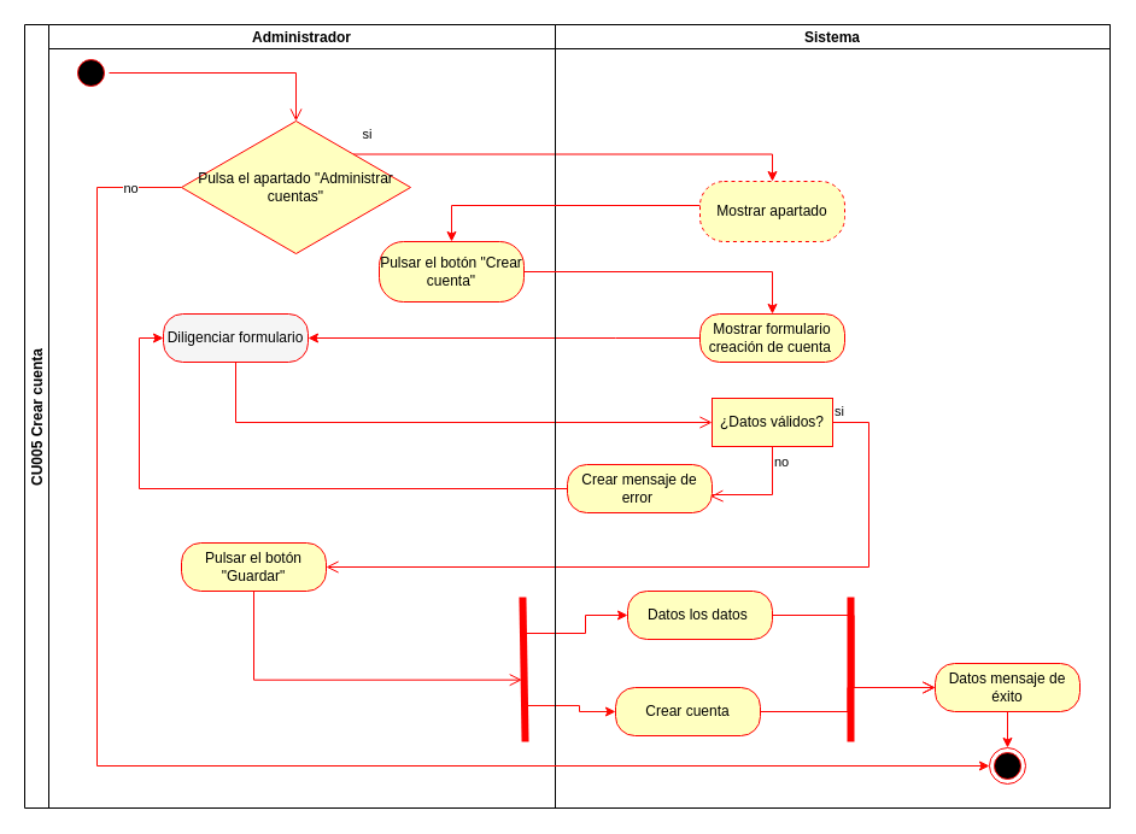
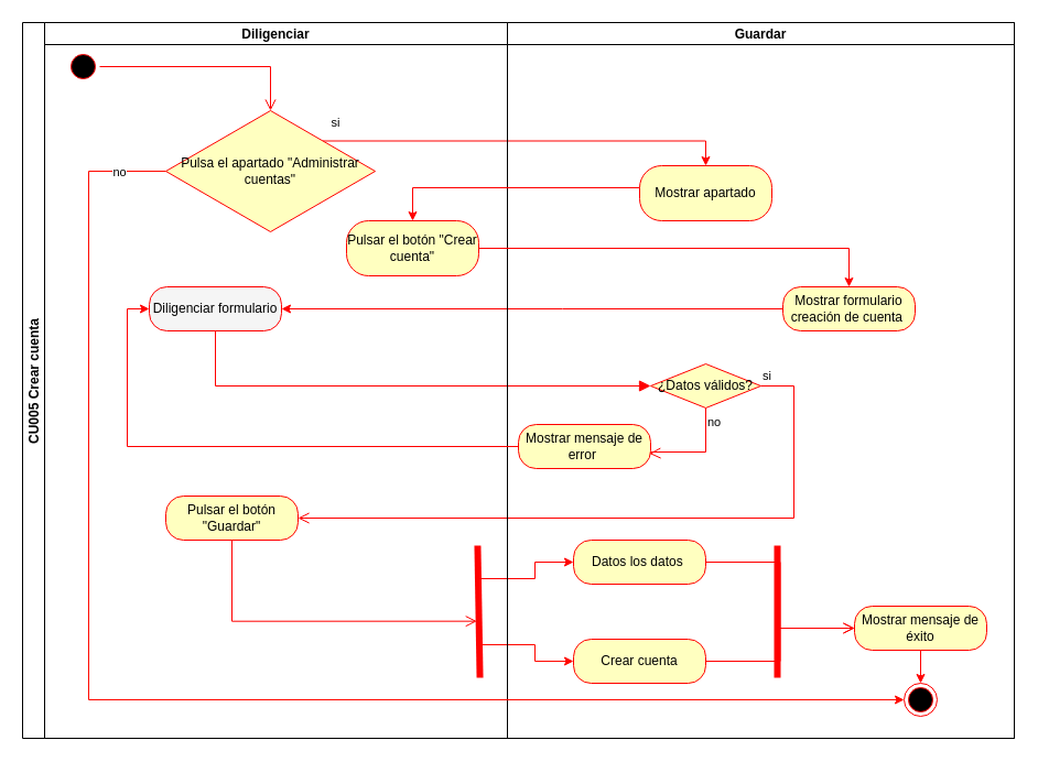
  <mxCell id="0" />
  <mxCell id="1" parent="0" />
  <mxCell id="2" value="CU005 Crear cuenta" style="swimlane;childLayout=stackLayout;resizeParent=1;resizeParentMax=0;startSize=20;horizontal=0;horizontalStack=1;" vertex="1" parent="1"><mxGeometry x="20" y="20" width="900" height="650" as="geometry"><mxRectangle x="200" y="80" width="40" height="50" as="alternateBounds" /></mxGeometry></mxCell>
  <mxCell id="3" style="edgeStyle=orthogonalEdgeStyle;rounded=0;orthogonalLoop=1;jettySize=auto;html=1;exitX=1;exitY=0;exitDx=0;exitDy=0;entryX=0.5;entryY=0;entryDx=0;entryDy=0;strokeColor=light-dark(#ff0000, #ededed);" edge="1" parent="2" source="7" target="21"><mxGeometry relative="1" as="geometry"><Array as="points"><mxPoint x="620" y="108" /></Array></mxGeometry></mxCell>
  <mxCell id="4" value="si" style="edgeLabel;html=1;align=center;verticalAlign=middle;resizable=0;points=[];" vertex="1" connectable="0" parent="3"><mxGeometry x="-0.893" y="3" relative="1" as="geometry"><mxPoint x="-9" y="-14" as="offset" /></mxGeometry></mxCell>
- <mxCell id="5" value="Administrador" style="swimlane;startSize=20;" vertex="1" parent="2"><mxGeometry x="20" width="420" height="650" as="geometry" /></mxCell>
+ <mxCell id="5" value="Diligenciar" style="swimlane;startSize=20;" vertex="1" parent="2"><mxGeometry x="20" width="420" height="650" as="geometry" /></mxCell>
  <mxCell id="6" value="" style="ellipse;html=1;shape=startState;fillColor=#000000;strokeColor=#ff0000;fillStyle=auto;" vertex="1" parent="5"><mxGeometry x="20" y="25" width="30" height="30" as="geometry" /></mxCell>
  <mxCell id="7" value="Pulsa el apartado &quot;Administrar cuentas&quot;" style="rhombus;whiteSpace=wrap;html=1;fontColor=#000000;fillColor=#ffffc0;strokeColor=#ff0000;" vertex="1" parent="5"><mxGeometry x="110" y="80" width="190" height="110" as="geometry" /></mxCell>
  <mxCell id="8" value="" style="edgeStyle=orthogonalEdgeStyle;html=1;verticalAlign=bottom;endArrow=open;endSize=8;strokeColor=#ff0000;rounded=0;entryX=0.5;entryY=0;entryDx=0;entryDy=0;" edge="1" parent="5" source="6" target="7"><mxGeometry relative="1" as="geometry"><mxPoint x="906" y="335" as="targetPoint" /><mxPoint x="340" y="320" as="sourcePoint" /></mxGeometry></mxCell>
  <mxCell id="9" value="Diligenciar formulario" style="rounded=1;whiteSpace=wrap;html=1;arcSize=40;fontColor=#000000;fillColor=#f5f5f5;strokeColor=#ff0000;" vertex="1" parent="5"><mxGeometry x="95" y="240" width="120" height="40" as="geometry" /></mxCell>
  <mxCell id="10" value="Pulsar el botón &quot;Guardar&quot;" style="rounded=1;whiteSpace=wrap;html=1;arcSize=40;fontColor=#000000;fillColor=#ffffc0;strokeColor=#ff0000;" vertex="1" parent="5"><mxGeometry x="110" y="430" width="120" height="40" as="geometry" /></mxCell>
  <mxCell id="11" value="" style="edgeStyle=orthogonalEdgeStyle;html=1;verticalAlign=bottom;endArrow=open;endSize=8;strokeColor=#ff0000;rounded=0;exitX=0.5;exitY=1;exitDx=0;exitDy=0;entryX=0.428;entryY=0.438;entryDx=0;entryDy=0;entryPerimeter=0;" edge="1" parent="5" source="10" target="12"><mxGeometry relative="1" as="geometry"><mxPoint x="170" y="570" as="targetPoint" /><Array as="points"><mxPoint x="170" y="544" /></Array></mxGeometry></mxCell>
  <mxCell id="12" value="" style="shape=line;html=1;strokeWidth=6;strokeColor=#ff0000;rotation=-91;" vertex="1" parent="5"><mxGeometry x="334" y="520" width="120" height="30" as="geometry" /></mxCell>
  <mxCell id="13" value="Pulsar el botón &quot;Crear cuenta&quot;" style="rounded=1;whiteSpace=wrap;html=1;arcSize=40;fontColor=#000000;fillColor=#ffffc0;strokeColor=#ff0000;" vertex="1" parent="5"><mxGeometry x="274" y="180" width="120" height="50" as="geometry" /></mxCell>
  <mxCell id="14" style="edgeStyle=orthogonalEdgeStyle;rounded=0;orthogonalLoop=1;jettySize=auto;html=1;strokeColor=light-dark(#ff0000, #ededed);" edge="1" parent="2" source="22" target="9"><mxGeometry relative="1" as="geometry"><mxPoint x="489.96" y="293.43" as="targetPoint" /><Array as="points"><mxPoint x="490" y="260" /></Array></mxGeometry></mxCell>
- <mxCell id="15" value="" style="edgeStyle=orthogonalEdgeStyle;html=1;verticalAlign=bottom;endArrow=open;endSize=8;strokeColor=#ff0000;rounded=0;entryX=0;entryY=0.5;entryDx=0;entryDy=0;" edge="1" parent="2" source="9" target="23"><mxGeometry relative="1" as="geometry"><mxPoint x="175" y="340" as="targetPoint" /><Array as="points"><mxPoint x="175" y="330" /></Array></mxGeometry></mxCell>
+ <mxCell id="15" value="" style="edgeStyle=orthogonalEdgeStyle;html=1;verticalAlign=bottom;endArrow=block;endSize=8;strokeColor=#ff0000;rounded=0;entryX=0;entryY=0.5;entryDx=0;entryDy=0;" edge="1" parent="2" source="9" target="23"><mxGeometry relative="1" as="geometry"><mxPoint x="175" y="340" as="targetPoint" /><Array as="points"><mxPoint x="175" y="330" /></Array></mxGeometry></mxCell>
  <mxCell id="16" value="no" style="edgeStyle=orthogonalEdgeStyle;html=1;align=left;verticalAlign=top;endArrow=open;endSize=8;strokeColor=#ff0000;rounded=0;entryX=0.991;entryY=0.661;entryDx=0;entryDy=0;entryPerimeter=0;" edge="1" parent="2" target="31"><mxGeometry x="-1" relative="1" as="geometry"><mxPoint x="490" y="430" as="targetPoint" /><Array as="points"><mxPoint x="620" y="390" /><mxPoint x="570" y="390" /><mxPoint x="570" y="391" /></Array><mxPoint x="620" y="350" as="sourcePoint" /></mxGeometry></mxCell>
  <mxCell id="17" value="si" style="edgeStyle=orthogonalEdgeStyle;html=1;align=left;verticalAlign=bottom;endArrow=open;endSize=8;strokeColor=#ff0000;rounded=0;entryX=1;entryY=0.5;entryDx=0;entryDy=0;exitX=1;exitY=0.5;exitDx=0;exitDy=0;" edge="1" parent="2" source="23" target="10"><mxGeometry x="-1" relative="1" as="geometry"><mxPoint x="180" y="470" as="targetPoint" /><Array as="points"><mxPoint x="700" y="330" /><mxPoint x="700" y="450" /></Array></mxGeometry></mxCell>
  <mxCell id="18" style="edgeStyle=orthogonalEdgeStyle;rounded=0;orthogonalLoop=1;jettySize=auto;html=1;exitX=0.75;exitY=0.5;exitDx=0;exitDy=0;exitPerimeter=0;strokeColor=#FF0000;" edge="1" parent="2" source="12" target="24"><mxGeometry relative="1" as="geometry"><Array as="points" /></mxGeometry></mxCell>
  <mxCell id="19" style="edgeStyle=orthogonalEdgeStyle;rounded=0;orthogonalLoop=1;jettySize=auto;html=1;entryX=0;entryY=0.5;entryDx=0;entryDy=0;exitX=0.25;exitY=0.5;exitDx=0;exitDy=0;exitPerimeter=0;strokeColor=light-dark(#FF0800,#D7817E);" edge="1" parent="2" source="12" target="26"><mxGeometry relative="1" as="geometry" /></mxCell>
- <mxCell id="20" value="Sistema" style="swimlane;startSize=20;" vertex="1" parent="2"><mxGeometry x="440" width="460" height="650" as="geometry" /></mxCell>
- <mxCell id="21" value="Mostrar apartado" style="rounded=1;whiteSpace=wrap;html=1;arcSize=40;fontColor=#000000;fillColor=#ffffc0;strokeColor=#ff0000;dashed=1;" vertex="1" parent="20"><mxGeometry x="120" y="130" width="120" height="50" as="geometry" /></mxCell>
- <mxCell id="22" value="Mostrar formulario creación de cuenta&amp;nbsp;" style="rounded=1;whiteSpace=wrap;html=1;arcSize=40;fontColor=#000000;fillColor=#ffffc0;strokeColor=light-dark(#ff0000, #ededed);" vertex="1" parent="20"><mxGeometry x="120" y="240" width="120" height="40" as="geometry" /></mxCell>
- <mxCell id="23" value="¿Datos válidos?" style="whiteSpace=wrap;html=1;fontColor=#000000;fillColor=#ffffc0;strokeColor=#ff0000;rounded=0;" vertex="1" parent="20"><mxGeometry x="130" y="310" width="100" height="40" as="geometry" /></mxCell>
+ <mxCell id="20" value="Guardar" style="swimlane;startSize=20;" vertex="1" parent="2"><mxGeometry x="440" width="460" height="650" as="geometry" /></mxCell>
+ <mxCell id="21" value="Mostrar apartado" style="rounded=1;whiteSpace=wrap;html=1;arcSize=40;fontColor=#000000;fillColor=#ffffc0;strokeColor=#ff0000;" vertex="1" parent="20"><mxGeometry x="120" y="130" width="120" height="50" as="geometry" /></mxCell>
+ <mxCell id="22" value="Mostrar formulario creación de cuenta&amp;nbsp;" style="rounded=1;whiteSpace=wrap;html=1;arcSize=40;fontColor=#000000;fillColor=#ffffc0;strokeColor=light-dark(#ff0000, #ededed);" vertex="1" parent="20"><mxGeometry x="250" y="240" width="120" height="40" as="geometry" /></mxCell>
+ <mxCell id="23" value="¿Datos válidos?" style="rhombus;whiteSpace=wrap;html=1;fontColor=#000000;fillColor=#ffffc0;strokeColor=#ff0000;" vertex="1" parent="20"><mxGeometry x="130" y="310" width="100" height="40" as="geometry" /></mxCell>
  <mxCell id="24" value="Datos los datos&amp;nbsp;" style="rounded=1;whiteSpace=wrap;html=1;arcSize=40;fontColor=#000000;fillColor=#ffffc0;strokeColor=#ff0000;" vertex="1" parent="20"><mxGeometry x="60" y="470" width="120" height="40" as="geometry" /></mxCell>
  <mxCell id="25" value="" style="edgeStyle=orthogonalEdgeStyle;html=1;verticalAlign=bottom;endArrow=open;endSize=8;strokeColor=#ff0000;rounded=0;entryX=0;entryY=0.5;entryDx=0;entryDy=0;" edge="1" parent="20" source="24" target="30"><mxGeometry relative="1" as="geometry"><mxPoint x="375" y="530" as="targetPoint" /></mxGeometry></mxCell>
- <mxCell id="26" value="Crear cuenta" style="rounded=1;whiteSpace=wrap;html=1;arcSize=40;fontColor=#000000;fillColor=#ffffc0;strokeColor=#ff0000;" vertex="1" parent="20"><mxGeometry x="50" y="550" width="120" height="40" as="geometry" /></mxCell>
+ <mxCell id="26" value="Crear cuenta" style="rounded=1;whiteSpace=wrap;html=1;arcSize=40;fontColor=#000000;fillColor=#ffffc0;strokeColor=#ff0000;" vertex="1" parent="20"><mxGeometry x="60" y="560" width="120" height="40" as="geometry" /></mxCell>
  <mxCell id="27" value="" style="edgeStyle=orthogonalEdgeStyle;html=1;verticalAlign=bottom;endArrow=open;endSize=8;strokeColor=#ff0000;rounded=0;entryX=0;entryY=0.5;entryDx=0;entryDy=0;" edge="1" parent="20" source="26" target="30"><mxGeometry relative="1" as="geometry"><mxPoint x="250" y="660" as="targetPoint" /></mxGeometry></mxCell>
  <mxCell id="28" value="" style="ellipse;html=1;shape=endState;fillColor=#000000;strokeColor=#ff0000;" vertex="1" parent="20"><mxGeometry x="360" y="600" width="30" height="30" as="geometry" /></mxCell>
  <mxCell id="29" style="edgeStyle=orthogonalEdgeStyle;rounded=0;orthogonalLoop=1;jettySize=auto;html=1;entryX=0.5;entryY=0;entryDx=0;entryDy=0;strokeColor=light-dark(#ff0000, #ededed);" edge="1" parent="20" source="30" target="28"><mxGeometry relative="1" as="geometry" /></mxCell>
- <mxCell id="30" value="Datos mensaje de éxito" style="rounded=1;whiteSpace=wrap;html=1;arcSize=40;fontColor=#000000;fillColor=#ffffc0;strokeColor=#ff0000;" vertex="1" parent="20"><mxGeometry x="315" y="530" width="120" height="40" as="geometry" /></mxCell>
- <mxCell id="31" value="Crear mensaje de error&amp;nbsp;" style="rounded=1;whiteSpace=wrap;html=1;arcSize=40;fontColor=#000000;fillColor=#ffffc0;strokeColor=light-dark(#ff0000, #ededed);" vertex="1" parent="20"><mxGeometry x="10" y="365" width="120" height="40" as="geometry" /></mxCell>
+ <mxCell id="30" value="Mostrar mensaje de éxito" style="rounded=1;whiteSpace=wrap;html=1;arcSize=40;fontColor=#000000;fillColor=#ffffc0;strokeColor=#ff0000;" vertex="1" parent="20"><mxGeometry x="315" y="530" width="120" height="40" as="geometry" /></mxCell>
+ <mxCell id="31" value="Mostrar mensaje de error&amp;nbsp;" style="rounded=1;whiteSpace=wrap;html=1;arcSize=40;fontColor=#000000;fillColor=#ffffc0;strokeColor=light-dark(#ff0000, #ededed);" vertex="1" parent="20"><mxGeometry x="10" y="365" width="120" height="40" as="geometry" /></mxCell>
  <mxCell id="32" value="" style="shape=line;html=1;strokeWidth=6;strokeColor=#ff0000;rotation=-90;" vertex="1" parent="20"><mxGeometry x="185" y="530" width="120" height="10" as="geometry" /></mxCell>
  <mxCell id="33" style="edgeStyle=orthogonalEdgeStyle;rounded=0;orthogonalLoop=1;jettySize=auto;html=1;entryX=0;entryY=0.5;entryDx=0;entryDy=0;strokeColor=light-dark(#ff0000, #ededed);" edge="1" parent="2" source="31" target="9"><mxGeometry relative="1" as="geometry" /></mxCell>
  <mxCell id="34" style="edgeStyle=orthogonalEdgeStyle;rounded=0;orthogonalLoop=1;jettySize=auto;html=1;entryX=0;entryY=0.5;entryDx=0;entryDy=0;exitX=0;exitY=0.5;exitDx=0;exitDy=0;fillColor=#f8cecc;strokeColor=light-dark(#ff0800, #d7817e);" edge="1" parent="2" source="7" target="28"><mxGeometry relative="1" as="geometry"><mxPoint x="210" y="615" as="targetPoint" /><Array as="points"><mxPoint x="60" y="135" /><mxPoint x="60" y="615" /></Array></mxGeometry></mxCell>
  <mxCell id="35" value="no" style="edgeLabel;html=1;align=center;verticalAlign=middle;resizable=0;points=[];" vertex="1" connectable="0" parent="34"><mxGeometry x="-0.933" relative="1" as="geometry"><mxPoint as="offset" /></mxGeometry></mxCell>
  <mxCell id="36" style="edgeStyle=orthogonalEdgeStyle;rounded=0;orthogonalLoop=1;jettySize=auto;html=1;entryX=0.5;entryY=0;entryDx=0;entryDy=0;strokeColor=light-dark(#ff0000, #ededed);" edge="1" parent="2" source="21" target="13"><mxGeometry relative="1" as="geometry"><Array as="points"><mxPoint x="354" y="150" /></Array></mxGeometry></mxCell>
  <mxCell id="37" style="edgeStyle=orthogonalEdgeStyle;rounded=0;orthogonalLoop=1;jettySize=auto;html=1;entryX=0.5;entryY=0;entryDx=0;entryDy=0;strokeColor=light-dark(#ff0000, #ededed);" edge="1" parent="2" source="13" target="22"><mxGeometry relative="1" as="geometry" /></mxCell>
